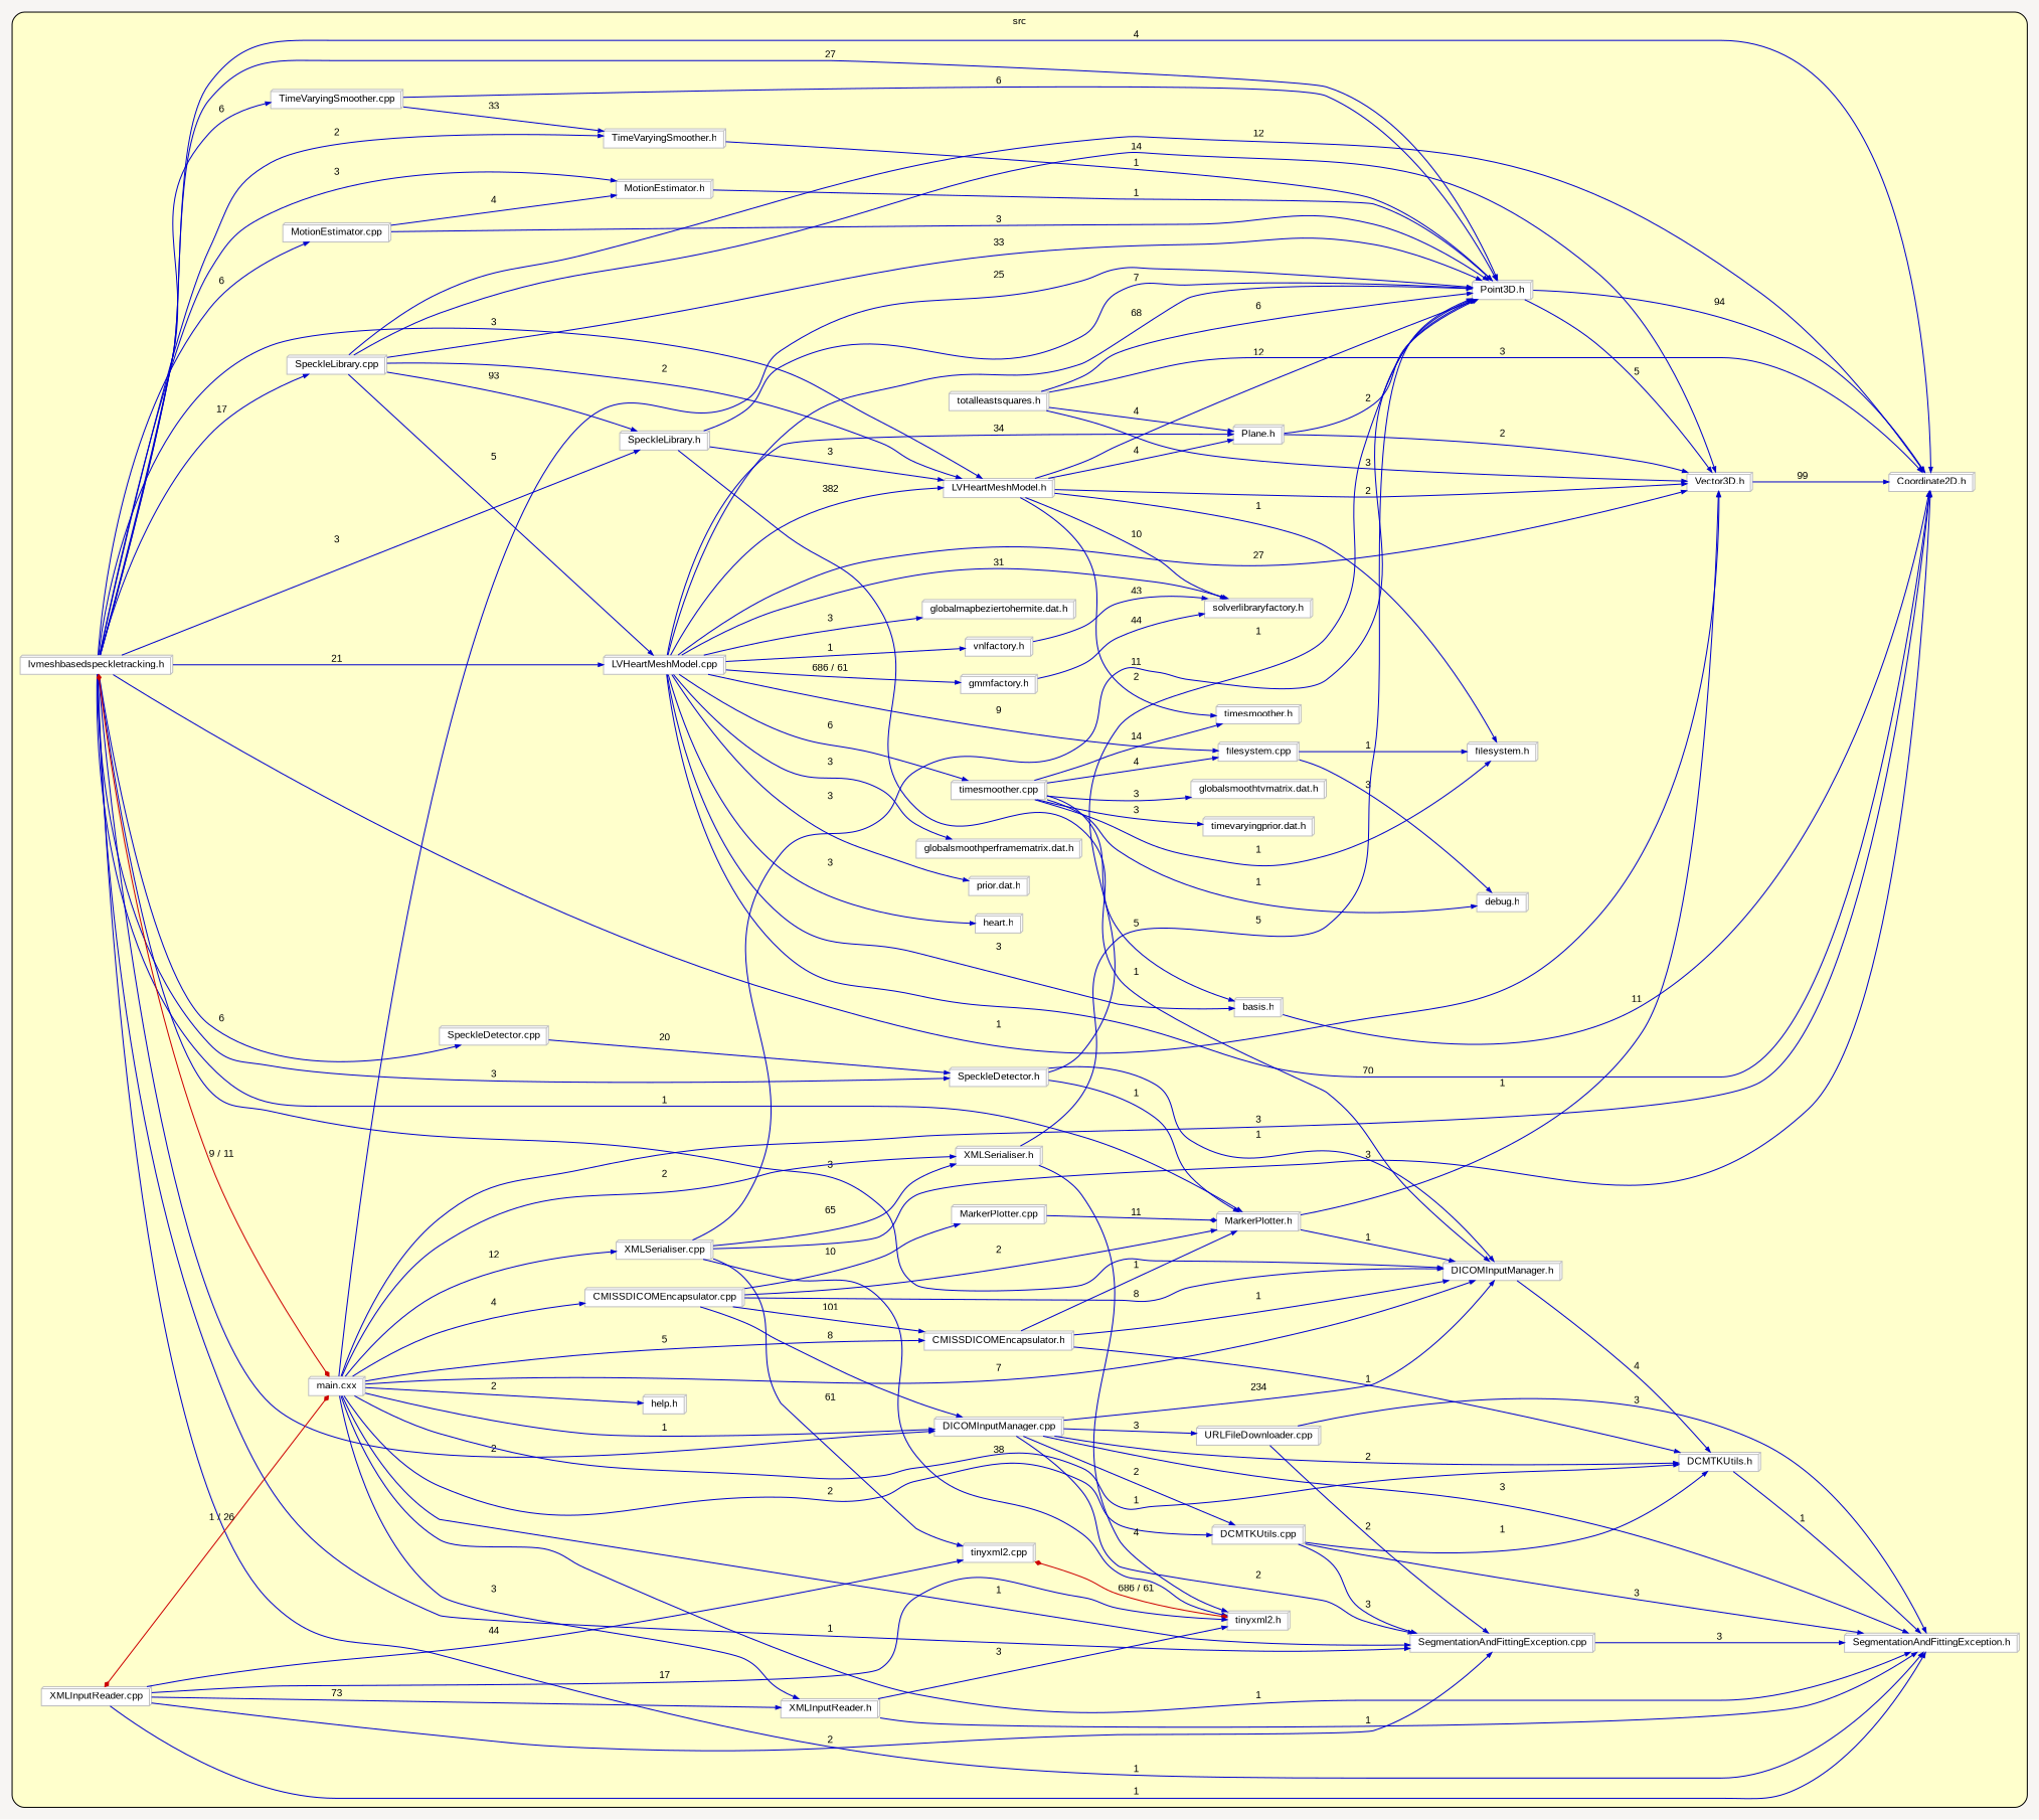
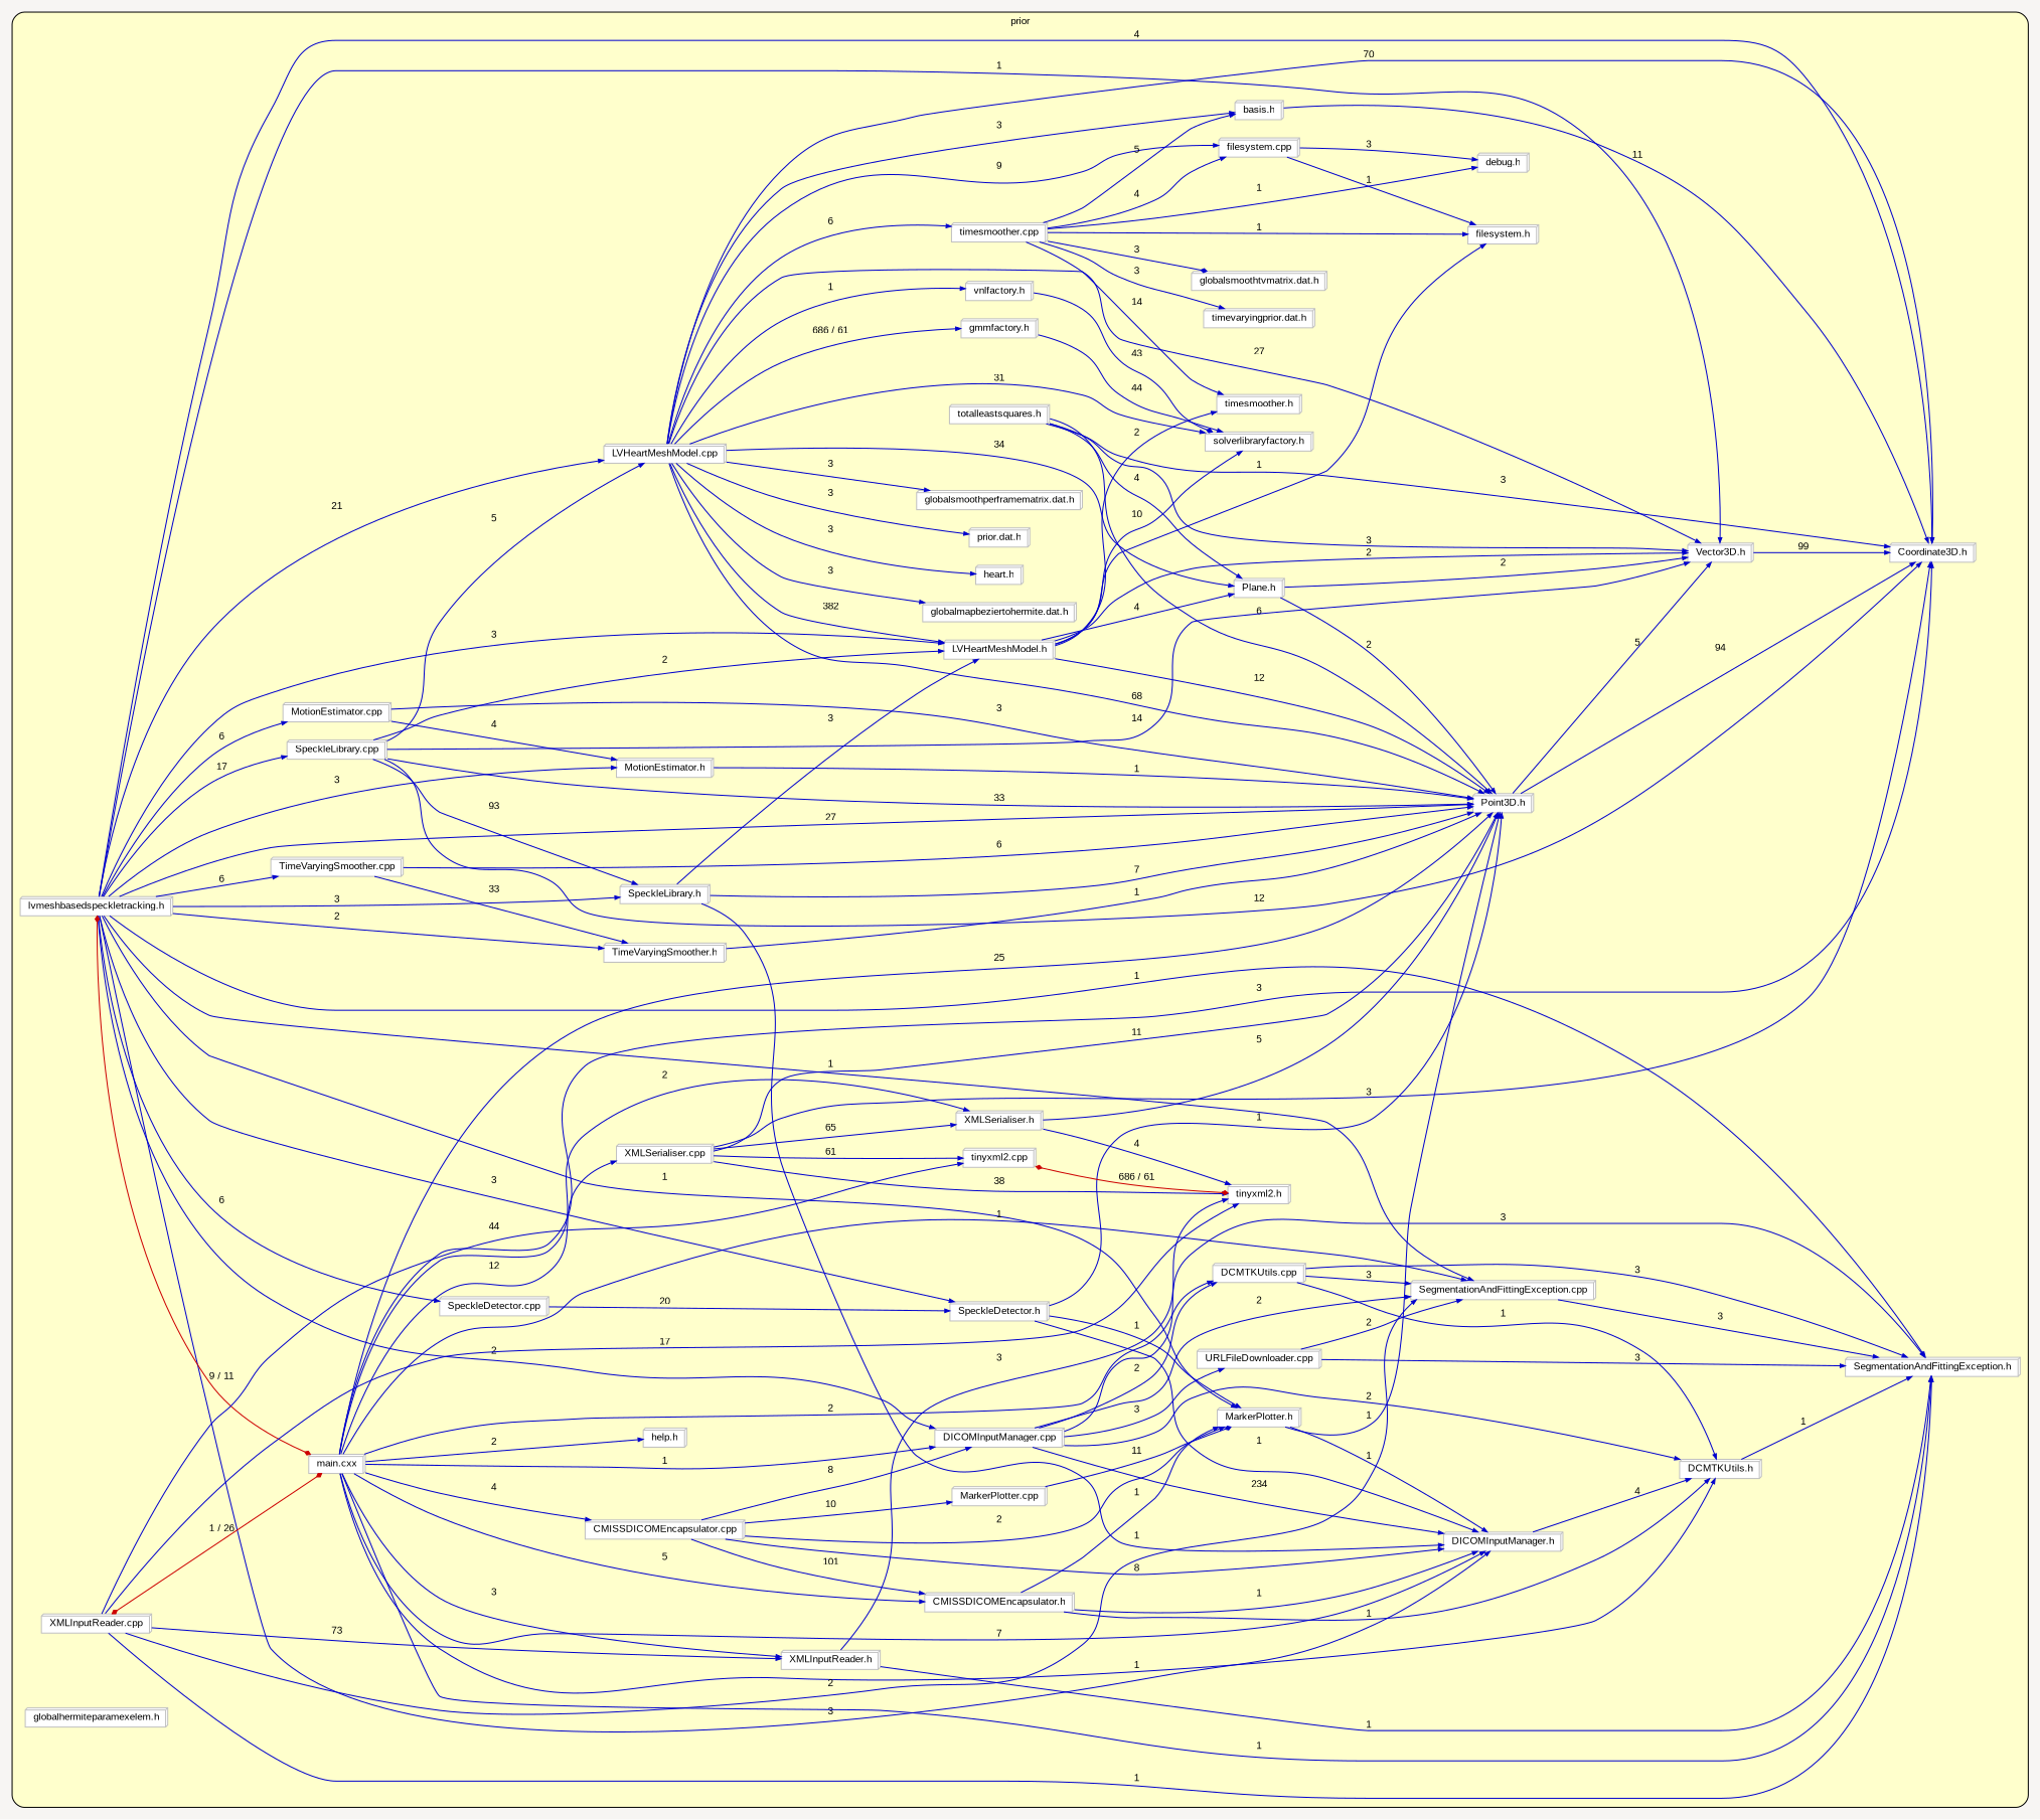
  digraph {
    bgcolor="#F7F5F3"
    compound=true
    fillcolor="#FFFFCC"
    fontname=Arial
    fontsize=10
    pack=true
    packmode=clust
    rankdir=LR
    ranksep=1.0
    style="rounded,filled"
    node [color=grey compound=true fillcolor=white fixedsize=false fontname=Arial fontsize=10 node_initialized=no shape=box3d style=filled]
    edge [arrowhead=normal arrowsize=0.5 arrowtail=none color=blue3 compound=true dir=forward fontcolor=black fontname=Arial fontsize=10]
    __N2 [fixedsize=true height=0.01 shape=none style="invis,none" width=0.347222]
    n2 [height=0.0 label="URLFileDownloader.cpp" width=0.0]
    n3 [height=0.0 label="SegmentationAndFittingException.cpp" width=0.0]
    n4 [height=0.0 label="SegmentationAndFittingException.h" width=0.0]
    n5 [height=0.0 label="totalleastsquares.h" width=0.0]
    n6 [height=0.0 label="Point3D.h" width=0.0]
    n7 [height=0.0 label="Vector3D.h" width=0.0]
    n8 [height=0.0 label="Plane.h" width=0.0]
-   n9 [height=0.0 label="Coordinate2D.h" width=0.0]
+   n9 [height=0.0 label="Coordinate3D.h" width=0.0]
    n10 [height=0.0 label="DCMTKUtils.h" width=0.0]
    n11 [height=0.0 label="SpeckleLibrary.cpp" width=0.0]
    n12 [height=0.0 label="LVHeartMeshModel.cpp" width=0.0]
    n13 [height=0.0 label="LVHeartMeshModel.h" width=0.0]
    n14 [height=0.0 label="SpeckleLibrary.h" width=0.0]
    n15 [height=0.0 label="solverlibraryfactory.h" width=0.0]
    n16 [height=0.0 label="gmmfactory.h" width=0.0]
    n17 [height=0.0 label="globalmapbeziertohermite.dat.h" width=0.0]
    n18 [height=0.0 label="timesmoother.cpp" width=0.0]
    n19 [height=0.0 label="heart.h" width=0.0]
    n20 [height=0.0 label="basis.h" width=0.0]
    n21 [height=0.0 label="vnlfactory.h" width=0.0]
    n22 [height=0.0 label="filesystem.cpp" width=0.0]
    n23 [height=0.0 label="prior.dat.h" width=0.0]
    n24 [height=0.0 label="globalsmoothperframematrix.dat.h" width=0.0]
    n25 [height=0.0 label="filesystem.h" width=0.0]
    n26 [height=0.0 label="timesmoother.h" width=0.0]
    n27 [height=0.0 label="DICOMInputManager.h" width=0.0]
    n28 [height=0.0 label="lvmeshbasedspeckletracking.h" width=0.0]
    n29 [height=0.0 label="MotionEstimator.cpp" width=0.0]
    n30 [height=0.0 label="SpeckleDetector.h" width=0.0]
    n31 [height=0.0 label="TimeVaryingSmoother.h" width=0.0]
    n32 [height=0.0 label="DICOMInputManager.cpp" width=0.0]
    n33 [height=0.0 label="MarkerPlotter.h" width=0.0]
    n34 [height=0.0 label="MotionEstimator.h" width=0.0]
    n35 [height=0.0 label="SpeckleDetector.cpp" width=0.0]
    n36 [height=0.0 label="main.cxx" width=0.0]
    n37 [height=0.0 label="TimeVaryingSmoother.cpp" width=0.0]
    n38 [height=0.0 label="DCMTKUtils.cpp" width=0.0]
    n39 [height=0.0 label="XMLInputReader.h" width=0.0]
    n40 [height=0.0 label="XMLSerialiser.cpp" width=0.0]
    n41 [height=0.0 label="XMLSerialiser.h" width=0.0]
    n42 [height=0.0 label="CMISSDICOMEncapsulator.cpp" width=0.0]
    n43 [height=0.0 label="help.h" width=0.0]
    n44 [height=0.0 label="CMISSDICOMEncapsulator.h" width=0.0]
    n45 [height=0.0 label="debug.h" width=0.0]
    n46 [height=0.0 label="timevaryingprior.dat.h" width=0.0]
    n47 [height=0.0 label="globalsmoothtvmatrix.dat.h" width=0.0]
    n48 [height=0.0 label="tinyxml2.cpp" width=0.0]
    n49 [height=0.0 label="tinyxml2.h" width=0.0]
    n50 [height=0.0 label="XMLInputReader.cpp" width=0.0]
    n51 [height=0.0 label="MarkerPlotter.cpp" width=0.0]
+   n52 [height=0.0 label="globalhermiteparamexelem.h" width=0.0]
    subgraph cluster_1 {
-     label=src
+     label=prior
      __N2
      n2
      n3
      n4
      n5
      n6
      n7
      n8
      n9
      n10
      n11
      n12
      n13
      n14
      n15
      n16
      n17
      n18
      n19
      n20
      n21
      n22
      n23
      n24
      n25
      n26
      n27
      n28
      n29
      n30
      n31
      n32
      n33
      n34
      n35
      n36
      n37
      n38
      n39
      n40
      n41
      n42
      n43
      n44
      n45
      n46
      n47
      n48
      n49
      n50
      n51
+     n52
    }
    n2 -> n3 [label=2]
    n2 -> n4 [label=3]
    n3 -> n4 [label=3]
    n5 -> n6 [label=6]
    n5 -> n7 [label=3]
    n5 -> n8 [label=4]
    n5 -> n9 [label=3]
    n6 -> n7 [label=5]
    n6 -> n9 [label=94]
    n7 -> n9 [label=99]
    n8 -> n6 [label=2]
    n8 -> n7 [label=2]
    n10 -> n4 [label=1]
    n11 -> n6 [label=33]
    n11 -> n7 [label=14]
    n11 -> n9 [label=12]
    n11 -> n12 [label=5]
    n11 -> n13 [label=2]
    n11 -> n14 [label=93]
    n12 -> n6 [label=68]
    n12 -> n7 [label=27]
    n12 -> n8 [label=34]
    n12 -> n9 [label=70]
    n12 -> n13 [label=382]
    n12 -> n15 [label=31]
    n12 -> n16 [label="686 / 61"]
    n12 -> n17 [label=3]
    n12 -> n18 [label=6]
    n12 -> n19 [label=3]
    n12 -> n20 [label=3]
    n12 -> n21 [label=1]
    n12 -> n22 [label=9]
    n12 -> n23 [label=3]
    n12 -> n24 [label=3]
    n13 -> n6 [label=12]
    n13 -> n7 [label=2]
    n13 -> n8 [label=4]
    n13 -> n15 [label=10]
    n13 -> n25 [label=1]
    n13 -> n26 [label=2]
    n14 -> n6 [label=7]
    n14 -> n13 [label=3]
    n14 -> n27 [label=1]
    n16 -> n15 [label=44]
    n18 -> n20 [label=5]
    n18 -> n22 [label=4]
    n18 -> n25 [label=1]
    n18 -> n26 [label=14]
    n18 -> n45 [label=1]
    n18 -> n46 [label=3]
-   n18 -> n47 [label=3]
+   n18 -> n47 [arrowhead=diamond label=3]
    n20 -> n9 [label=11]
-   n21 -> n15 [label=43]
+   n21 -> n15 [arrowhead=diamond label=43]
    n22 -> n25 [label=1]
    n22 -> n45 [label=3]
    n27 -> n10 [label=4]
    n28 -> n3 [label=1]
    n28 -> n4 [label=1]
    n28 -> n6 [label=27]
    n28 -> n7 [label=1]
    n28 -> n9 [label=4]
    n28 -> n11 [label=17]
    n28 -> n12 [label=21]
    n28 -> n13 [label=3]
    n28 -> n14 [label=3]
    n28 -> n27 [label=3]
    n28 -> n29 [label=6]
    n28 -> n30 [label=3]
    n28 -> n31 [label=2]
    n28 -> n32 [label=2]
    n28 -> n33 [label=1]
    n28 -> n34 [label=3]
    n28 -> n35 [label=6]
    n28 -> n36 [arrowhead=diamond arrowtail=diamond color=red3 dir=both label="9 / 11"]
    n28 -> n37 [label=6]
    n29 -> n6 [label=3]
    n29 -> n34 [label=4]
    n30 -> n6 [label=1]
    n30 -> n27 [label=1]
    n30 -> n33 [label=1]
    n31 -> n6 [label=1]
    n32 -> n2 [label=3]
    n32 -> n3 [label=2]
    n32 -> n4 [label=3]
    n32 -> n10 [label=2]
    n32 -> n27 [label=234]
    n32 -> n38 [label=2]
-   n33 -> n7 [label=1]
+   n33 -> n6 [label=1]
    n33 -> n27 [label=1]
    n34 -> n6 [label=1]
    n35 -> n30 [label=20]
    n36 -> n3 [label=1]
    n36 -> n4 [label=1]
    n36 -> n6 [label=25]
    n36 -> n9 [label=3]
    n36 -> n10 [label=1]
    n36 -> n27 [label=7]
    n36 -> n32 [label=1]
    n36 -> n38 [label=2]
    n36 -> n39 [label=3]
    n36 -> n40 [label=12]
    n36 -> n41 [label=2]
    n36 -> n42 [label=4]
    n36 -> n43 [label=2]
    n36 -> n44 [label=5]
    n37 -> n6 [label=6]
    n37 -> n31 [label=33]
    n38 -> n3 [label=3]
    n38 -> n4 [label=3]
    n38 -> n10 [label=1]
    n39 -> n4 [label=1]
    n39 -> n49 [label=3]
    n40 -> n6 [label=11]
    n40 -> n9 [label=3]
    n40 -> n41 [label=65]
    n40 -> n48 [label=61]
    n40 -> n49 [label=38]
    n41 -> n6 [label=5]
    n41 -> n49 [label=4]
    n42 -> n27 [label=8]
    n42 -> n32 [label=8]
    n42 -> n33 [label=2]
    n42 -> n44 [label=101]
    n42 -> n51 [label=10]
    n44 -> n10 [label=1]
    n44 -> n27 [label=1]
    n44 -> n33 [label=1]
    n48 -> n49 [arrowhead=diamond arrowtail=diamond color=red3 dir=both label="686 / 61"]
    n50 -> n3 [label=2]
    n50 -> n4 [label=1]
    n50 -> n36 [arrowhead=diamond arrowtail=diamond color=red3 dir=both label="1 / 26"]
    n50 -> n39 [label=73]
    n50 -> n48 [label=44]
    n50 -> n49 [label=17]
    n51 -> n33 [arrowhead=diamond label=11]
  }
